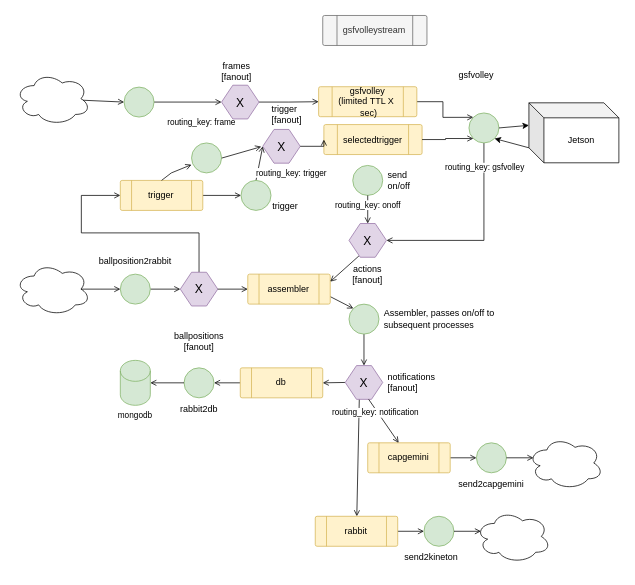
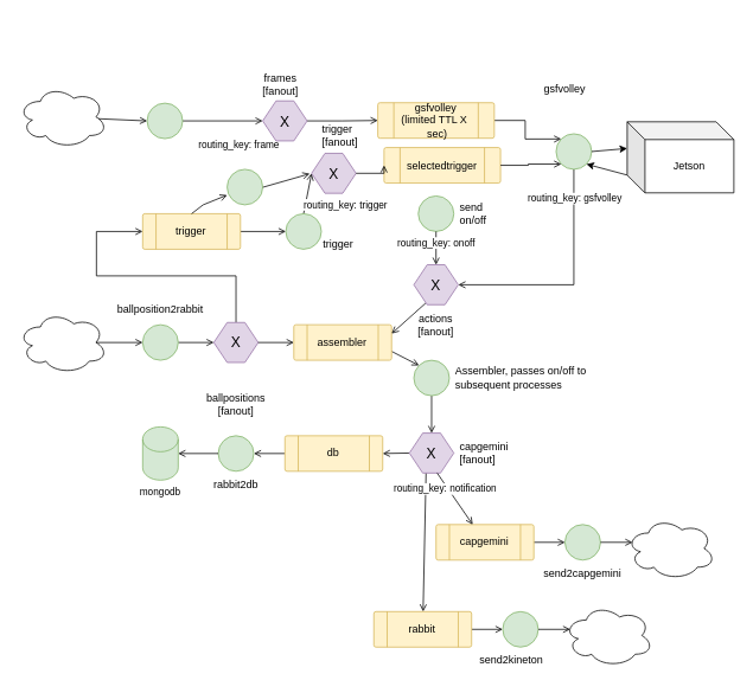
  <mxCell id="0" />
  <mxCell id="1" parent="0" />
  <mxCell id="2" value="" style="shape=connector;rounded=0;orthogonalLoop=1;jettySize=auto;html=1;exitX=0.5;exitY=0;exitDx=0;exitDy=0;entryX=0;entryY=0.5;entryDx=0;entryDy=0;strokeColor=default;align=center;verticalAlign=middle;fontFamily=Helvetica;fontSize=11;fontColor=default;labelBackgroundColor=default;endArrow=open;endFill=0;textDirection=ltr;" parent="1" source="3" target="26" edge="1"><mxGeometry x="0.449" y="-4" relative="1" as="geometry"><mxPoint as="offset" /><Array as="points"><mxPoint x="265" y="310" /><mxPoint x="108" y="310" /><mxPoint x="108" y="260" /></Array></mxGeometry></mxCell>
  <mxCell id="3" value="X" style="shape=hexagon;perimeter=hexagonPerimeter2;whiteSpace=wrap;html=1;fixedSize=1;fillColor=#e1d5e7;strokeColor=#9673a6;fontSize=16;size=15;" parent="1" vertex="1"><mxGeometry x="240" y="362.5" width="50" height="45" as="geometry" /></mxCell>
  <mxCell id="4" style="edgeStyle=orthogonalEdgeStyle;shape=connector;rounded=0;orthogonalLoop=1;jettySize=auto;html=1;exitX=1;exitY=0.5;exitDx=0;exitDy=0;entryX=0;entryY=0;entryDx=0;entryDy=0;strokeColor=default;align=center;verticalAlign=middle;fontFamily=Helvetica;fontSize=11;fontColor=default;labelBackgroundColor=default;endArrow=open;endFill=0;" parent="1" source="5" target="7" edge="1"><mxGeometry relative="1" as="geometry" /></mxCell>
  <mxCell id="5" value="gsfvolley&lt;div&gt;(limited TTL X&amp;nbsp; &amp;nbsp;sec)&lt;/div&gt;" style="verticalLabelPosition=middle;verticalAlign=middle;html=1;shape=process;whiteSpace=wrap;rounded=1;size=0.14;arcSize=6;fillColor=#fff2cc;strokeColor=#d6b656;labelPosition=center;align=center;" parent="1" vertex="1"><mxGeometry x="424.5" y="115" width="131" height="40" as="geometry" /></mxCell>
  <mxCell id="6" value="routing_key: gsfvolley" style="edgeStyle=orthogonalEdgeStyle;shape=connector;rounded=0;orthogonalLoop=1;jettySize=auto;html=1;exitX=0.5;exitY=1;exitDx=0;exitDy=0;strokeColor=default;align=center;verticalAlign=middle;fontFamily=Helvetica;fontSize=11;fontColor=default;labelBackgroundColor=default;endArrow=open;endFill=0;entryX=1;entryY=0.5;entryDx=0;entryDy=0;" parent="1" source="7" target="59" edge="1"><mxGeometry x="-0.748" y="1" relative="1" as="geometry"><mxPoint x="560" y="380" as="targetPoint" /><mxPoint as="offset" /></mxGeometry></mxCell>
  <mxCell id="7" value="" style="ellipse;whiteSpace=wrap;html=1;aspect=fixed;fillColor=#d5e8d4;strokeColor=#82b366;labelPosition=center;verticalLabelPosition=middle;align=center;verticalAlign=middle;container=0;labelBackgroundColor=none;" parent="1" vertex="1"><mxGeometry x="625" y="150" width="40" height="40" as="geometry" /></mxCell>
  <mxCell id="8" value="routing_key: frame" style="shape=connector;rounded=0;orthogonalLoop=1;jettySize=auto;html=1;exitX=1;exitY=0.5;exitDx=0;exitDy=0;strokeColor=default;align=center;verticalAlign=top;fontFamily=Helvetica;fontSize=11;fontColor=default;labelBackgroundColor=default;endArrow=open;endFill=0;labelPosition=center;verticalLabelPosition=bottom;entryX=0;entryY=0.5;entryDx=0;entryDy=0;" parent="1" source="9" target="56" edge="1"><mxGeometry x="0.4" y="-12" relative="1" as="geometry"><mxPoint x="295" y="137.5" as="targetPoint" /><mxPoint y="1" as="offset" /></mxGeometry></mxCell>
  <mxCell id="9" value="" style="ellipse;whiteSpace=wrap;html=1;aspect=fixed;fillColor=#d5e8d4;strokeColor=#82b366;labelPosition=center;verticalLabelPosition=middle;align=center;verticalAlign=middle;labelBackgroundColor=none;" parent="1" vertex="1"><mxGeometry x="165" y="115.5" width="40" height="40" as="geometry" /></mxCell>
  <mxCell id="10" style="edgeStyle=orthogonalEdgeStyle;shape=connector;rounded=0;orthogonalLoop=1;jettySize=auto;html=1;exitX=1;exitY=0.5;exitDx=0;exitDy=0;entryX=0;entryY=0.5;entryDx=0;entryDy=0;strokeColor=default;align=center;verticalAlign=middle;fontFamily=Helvetica;fontSize=11;fontColor=default;labelBackgroundColor=default;endArrow=open;endFill=0;" parent="1" source="11" target="3" edge="1"><mxGeometry relative="1" as="geometry" /></mxCell>
  <mxCell id="11" value="" style="ellipse;whiteSpace=wrap;html=1;aspect=fixed;fillColor=#d5e8d4;strokeColor=#82b366;labelPosition=center;verticalLabelPosition=middle;align=center;verticalAlign=middle;" parent="1" vertex="1"><mxGeometry x="160" y="365" width="40" height="40" as="geometry" /></mxCell>
  <mxCell id="12" value="ballposition2rabbit" style="text;html=1;align=center;verticalAlign=middle;whiteSpace=wrap;rounded=0;" parent="1" vertex="1"><mxGeometry x="150" y="332.5" width="60" height="30" as="geometry" /></mxCell>
  <mxCell id="13" value="gsfvolley" style="text;html=1;align=center;verticalAlign=middle;whiteSpace=wrap;rounded=0;" parent="1" vertex="1"><mxGeometry x="585" y="85" width="100" height="30" as="geometry" /></mxCell>
  <mxCell id="14" style="rounded=0;orthogonalLoop=1;jettySize=auto;html=1;exitX=0.806;exitY=0.523;exitDx=0;exitDy=0;exitPerimeter=0;entryX=0;entryY=0.5;entryDx=0;entryDy=0;endArrow=open;endFill=0;" parent="1" source="15" target="9" edge="1"><mxGeometry relative="1" as="geometry"><mxPoint x="112.5" y="137.5" as="sourcePoint" /></mxGeometry></mxCell>
  <mxCell id="15" value="" style="ellipse;shape=cloud;whiteSpace=wrap;html=1;" parent="1" vertex="1"><mxGeometry x="20" y="96" width="100" height="70" as="geometry" /></mxCell>
  <mxCell id="16" style="edgeStyle=orthogonalEdgeStyle;shape=connector;rounded=0;orthogonalLoop=1;jettySize=auto;html=1;exitX=0.875;exitY=0.5;exitDx=0;exitDy=0;exitPerimeter=0;strokeColor=default;align=center;verticalAlign=middle;fontFamily=Helvetica;fontSize=11;fontColor=default;labelBackgroundColor=default;endArrow=open;endFill=0;" parent="1" source="17" target="11" edge="1"><mxGeometry relative="1" as="geometry" /></mxCell>
  <mxCell id="17" value="" style="ellipse;shape=cloud;whiteSpace=wrap;html=1;" parent="1" vertex="1"><mxGeometry x="20" y="350" width="100" height="70" as="geometry" /></mxCell>
  <mxCell id="18" style="shape=connector;rounded=0;orthogonalLoop=1;jettySize=auto;html=1;exitX=1;exitY=0.75;exitDx=0;exitDy=0;entryX=0;entryY=0;entryDx=0;entryDy=0;strokeColor=default;align=center;verticalAlign=middle;fontFamily=Helvetica;fontSize=11;fontColor=default;labelBackgroundColor=default;endArrow=open;endFill=0;" parent="1" source="19" target="21" edge="1"><mxGeometry relative="1" as="geometry"><mxPoint x="415" y="385" as="sourcePoint" /></mxGeometry></mxCell>
  <mxCell id="19" value="assembler" style="verticalLabelPosition=middle;verticalAlign=middle;html=1;shape=process;whiteSpace=wrap;rounded=1;size=0.14;arcSize=6;fillColor=#fff2cc;strokeColor=#d6b656;labelPosition=center;align=center;" parent="1" vertex="1"><mxGeometry x="330" y="365" width="110" height="40" as="geometry" /></mxCell>
  <mxCell id="20" style="edgeStyle=none;shape=connector;rounded=0;orthogonalLoop=1;jettySize=auto;html=1;exitX=0.5;exitY=1;exitDx=0;exitDy=0;entryX=0.5;entryY=0;entryDx=0;entryDy=0;strokeColor=default;align=center;verticalAlign=middle;fontFamily=Helvetica;fontSize=11;fontColor=default;labelBackgroundColor=default;endArrow=open;endFill=0;" parent="1" source="21" target="30" edge="1"><mxGeometry relative="1" as="geometry" /></mxCell>
  <mxCell id="21" value="" style="ellipse;whiteSpace=wrap;html=1;aspect=fixed;fillColor=#d5e8d4;strokeColor=#82b366;labelPosition=center;verticalLabelPosition=middle;align=center;verticalAlign=middle;container=0;labelBackgroundColor=none;" parent="1" vertex="1"><mxGeometry x="465" y="405" width="40" height="40" as="geometry" /></mxCell>
  <mxCell id="22" value="Assembler, passes on/off to subsequent processes" style="text;html=1;align=left;verticalAlign=middle;whiteSpace=wrap;rounded=0;" parent="1" vertex="1"><mxGeometry x="510" y="410" width="170" height="30" as="geometry" /></mxCell>
  <mxCell id="23" value="routing_key: trigger" style="edgeStyle=none;shape=connector;rounded=0;orthogonalLoop=1;jettySize=auto;html=1;exitX=0.5;exitY=0;exitDx=0;exitDy=0;entryX=0;entryY=0.5;entryDx=0;entryDy=0;strokeColor=default;align=center;verticalAlign=middle;fontFamily=Helvetica;fontSize=11;fontColor=default;labelBackgroundColor=default;endArrow=open;endFill=0;" parent="1" source="24" target="62" edge="1"><mxGeometry x="-0.184" y="-44" relative="1" as="geometry"><mxPoint as="offset" /></mxGeometry></mxCell>
  <mxCell id="24" value="" style="ellipse;whiteSpace=wrap;html=1;aspect=fixed;fillColor=#d5e8d4;strokeColor=#82b366;labelPosition=center;verticalLabelPosition=middle;align=center;verticalAlign=middle;container=0;labelBackgroundColor=none;" parent="1" vertex="1"><mxGeometry x="321" y="240" width="40" height="40" as="geometry" /></mxCell>
  <mxCell id="25" style="edgeStyle=none;shape=connector;rounded=0;orthogonalLoop=1;jettySize=auto;html=1;exitX=1;exitY=0.5;exitDx=0;exitDy=0;strokeColor=default;align=center;verticalAlign=middle;fontFamily=Helvetica;fontSize=11;fontColor=default;labelBackgroundColor=default;endArrow=open;endFill=0;entryX=0;entryY=0.5;entryDx=0;entryDy=0;" parent="1" source="26" target="24" edge="1"><mxGeometry relative="1" as="geometry"><mxPoint x="414" y="290" as="sourcePoint" /><mxPoint x="308" y="280" as="targetPoint" /></mxGeometry></mxCell>
  <mxCell id="26" value="trigger" style="verticalLabelPosition=middle;verticalAlign=middle;html=1;shape=process;whiteSpace=wrap;rounded=1;size=0.14;arcSize=6;fillColor=#fff2cc;strokeColor=#d6b656;labelPosition=center;align=center;rotation=0;" parent="1" vertex="1"><mxGeometry x="160" y="240" width="110" height="40" as="geometry" /></mxCell>
  <mxCell id="27" value="ballpositions [fanout]" style="text;html=1;align=center;verticalAlign=middle;whiteSpace=wrap;rounded=0;" parent="1" vertex="1"><mxGeometry x="235" y="440" width="60" height="30" as="geometry" /></mxCell>
  <mxCell id="28" style="edgeStyle=none;shape=connector;rounded=0;orthogonalLoop=1;jettySize=auto;html=1;exitX=0;exitY=0.5;exitDx=0;exitDy=0;entryX=1;entryY=0.5;entryDx=0;entryDy=0;strokeColor=default;align=center;verticalAlign=middle;fontFamily=Helvetica;fontSize=11;fontColor=default;labelBackgroundColor=default;endArrow=open;endFill=0;" parent="1" source="30" target="33" edge="1"><mxGeometry relative="1" as="geometry" /></mxCell>
  <mxCell id="29" value="" style="edgeStyle=none;shape=connector;rounded=0;orthogonalLoop=1;jettySize=auto;html=1;exitX=0.375;exitY=1;exitDx=0;exitDy=0;strokeColor=default;align=center;verticalAlign=middle;fontFamily=Helvetica;fontSize=11;fontColor=default;labelBackgroundColor=default;endArrow=open;endFill=0;" parent="1" source="30" target="45" edge="1"><mxGeometry x="-0.0" relative="1" as="geometry"><mxPoint as="offset" /></mxGeometry></mxCell>
  <mxCell id="30" value="X" style="shape=hexagon;perimeter=hexagonPerimeter2;whiteSpace=wrap;html=1;fixedSize=1;fillColor=#e1d5e7;strokeColor=#9673a6;fontSize=16;size=15;" parent="1" vertex="1"><mxGeometry x="460" y="487" width="50" height="45" as="geometry" /></mxCell>
- <mxCell id="31" value="notifications [fanout]" style="text;html=1;align=left;verticalAlign=middle;whiteSpace=wrap;rounded=0;" parent="1" vertex="1"><mxGeometry x="515" y="494.5" width="60" height="30" as="geometry" /></mxCell>
+ <mxCell id="31" value="capgemini [fanout]" style="text;html=1;align=left;verticalAlign=middle;whiteSpace=wrap;rounded=0;" parent="1" vertex="1"><mxGeometry x="515" y="494.5" width="60" height="30" as="geometry" /></mxCell>
  <mxCell id="32" style="edgeStyle=none;shape=connector;rounded=0;orthogonalLoop=1;jettySize=auto;html=1;exitX=0;exitY=0.5;exitDx=0;exitDy=0;entryX=1;entryY=0.5;entryDx=0;entryDy=0;strokeColor=default;align=center;verticalAlign=middle;fontFamily=Helvetica;fontSize=11;fontColor=default;labelBackgroundColor=default;endArrow=open;endFill=0;" parent="1" source="33" target="35" edge="1"><mxGeometry relative="1" as="geometry" /></mxCell>
  <mxCell id="33" value="db" style="verticalLabelPosition=middle;verticalAlign=middle;html=1;shape=process;whiteSpace=wrap;rounded=1;size=0.14;arcSize=6;fillColor=#fff2cc;strokeColor=#d6b656;labelPosition=center;align=center;" parent="1" vertex="1"><mxGeometry x="320" y="490" width="110" height="40" as="geometry" /></mxCell>
  <mxCell id="34" value="mongodb" style="shape=cylinder3;whiteSpace=wrap;html=1;boundedLbl=1;backgroundOutline=1;size=14;fontFamily=Helvetica;fontSize=11;labelBackgroundColor=default;fillColor=#d5e8d4;strokeColor=#82b366;labelPosition=center;verticalLabelPosition=bottom;align=center;verticalAlign=top;" parent="1" vertex="1"><mxGeometry x="160" y="480" width="40" height="60" as="geometry" /></mxCell>
  <mxCell id="35" value="" style="ellipse;whiteSpace=wrap;html=1;aspect=fixed;fillColor=#d5e8d4;strokeColor=#82b366;labelPosition=center;verticalLabelPosition=middle;align=center;verticalAlign=middle;" parent="1" vertex="1"><mxGeometry x="245" y="490" width="40" height="40" as="geometry" /></mxCell>
  <mxCell id="36" style="edgeStyle=none;shape=connector;rounded=0;orthogonalLoop=1;jettySize=auto;html=1;exitX=0;exitY=0.5;exitDx=0;exitDy=0;entryX=1;entryY=0.5;entryDx=0;entryDy=0;entryPerimeter=0;strokeColor=default;align=center;verticalAlign=middle;fontFamily=Helvetica;fontSize=11;fontColor=default;labelBackgroundColor=default;endArrow=open;endFill=0;" parent="1" source="35" target="34" edge="1"><mxGeometry relative="1" as="geometry" /></mxCell>
  <mxCell id="37" value="rabbit2db" style="text;html=1;align=center;verticalAlign=middle;whiteSpace=wrap;rounded=0;" parent="1" vertex="1"><mxGeometry x="235" y="530" width="60" height="30" as="geometry" /></mxCell>
  <mxCell id="38" style="edgeStyle=none;shape=connector;rounded=0;orthogonalLoop=1;jettySize=auto;html=1;exitX=1;exitY=0.5;exitDx=0;exitDy=0;entryX=0;entryY=0.5;entryDx=0;entryDy=0;strokeColor=default;align=center;verticalAlign=middle;fontFamily=Helvetica;fontSize=11;fontColor=default;labelBackgroundColor=default;endArrow=open;endFill=0;" parent="1" source="39" target="40" edge="1"><mxGeometry relative="1" as="geometry" /></mxCell>
  <mxCell id="39" value="capgemini" style="verticalLabelPosition=middle;verticalAlign=middle;html=1;shape=process;whiteSpace=wrap;rounded=1;size=0.14;arcSize=6;fillColor=#fff2cc;strokeColor=#d6b656;labelPosition=center;align=center;" parent="1" vertex="1"><mxGeometry x="490" y="590" width="110" height="40" as="geometry" /></mxCell>
  <mxCell id="40" value="" style="ellipse;whiteSpace=wrap;html=1;aspect=fixed;fillColor=#d5e8d4;strokeColor=#82b366;labelPosition=center;verticalLabelPosition=middle;align=center;verticalAlign=middle;" parent="1" vertex="1"><mxGeometry x="635" y="590" width="40" height="40" as="geometry" /></mxCell>
  <mxCell id="41" value="send2capgemini" style="text;html=1;align=center;verticalAlign=middle;whiteSpace=wrap;rounded=0;" parent="1" vertex="1"><mxGeometry x="625" y="630" width="60" height="30" as="geometry" /></mxCell>
  <mxCell id="42" value="" style="ellipse;shape=cloud;whiteSpace=wrap;html=1;" parent="1" vertex="1"><mxGeometry x="704" y="582" width="100" height="70" as="geometry" /></mxCell>
  <mxCell id="43" style="edgeStyle=none;shape=connector;rounded=0;orthogonalLoop=1;jettySize=auto;html=1;exitX=1;exitY=0.5;exitDx=0;exitDy=0;entryX=0.07;entryY=0.4;entryDx=0;entryDy=0;entryPerimeter=0;strokeColor=default;align=center;verticalAlign=middle;fontFamily=Helvetica;fontSize=11;fontColor=default;labelBackgroundColor=default;endArrow=open;endFill=0;" parent="1" source="40" target="42" edge="1"><mxGeometry relative="1" as="geometry" /></mxCell>
  <mxCell id="44" style="edgeStyle=none;shape=connector;rounded=0;orthogonalLoop=1;jettySize=auto;html=1;exitX=1;exitY=0.5;exitDx=0;exitDy=0;entryX=0;entryY=0.5;entryDx=0;entryDy=0;strokeColor=default;align=center;verticalAlign=middle;fontFamily=Helvetica;fontSize=11;fontColor=default;labelBackgroundColor=default;endArrow=open;endFill=0;" parent="1" source="45" target="46" edge="1"><mxGeometry relative="1" as="geometry" /></mxCell>
  <mxCell id="45" value="rabbit" style="verticalLabelPosition=middle;verticalAlign=middle;html=1;shape=process;whiteSpace=wrap;rounded=1;size=0.14;arcSize=6;fillColor=#fff2cc;strokeColor=#d6b656;labelPosition=center;align=center;" parent="1" vertex="1"><mxGeometry x="420" y="688" width="110" height="40" as="geometry" /></mxCell>
  <mxCell id="46" value="" style="ellipse;whiteSpace=wrap;html=1;aspect=fixed;fillColor=#d5e8d4;strokeColor=#82b366;labelPosition=center;verticalLabelPosition=middle;align=center;verticalAlign=middle;" parent="1" vertex="1"><mxGeometry x="565" y="688" width="40" height="40" as="geometry" /></mxCell>
  <mxCell id="47" value="send2kineton" style="text;html=1;align=center;verticalAlign=middle;whiteSpace=wrap;rounded=0;" parent="1" vertex="1"><mxGeometry x="545" y="728" width="60" height="30" as="geometry" /></mxCell>
  <mxCell id="48" value="" style="ellipse;shape=cloud;whiteSpace=wrap;html=1;" parent="1" vertex="1"><mxGeometry x="634" y="680" width="100" height="70" as="geometry" /></mxCell>
  <mxCell id="49" style="edgeStyle=none;shape=connector;rounded=0;orthogonalLoop=1;jettySize=auto;html=1;exitX=1;exitY=0.5;exitDx=0;exitDy=0;entryX=0.07;entryY=0.4;entryDx=0;entryDy=0;entryPerimeter=0;strokeColor=default;align=center;verticalAlign=middle;fontFamily=Helvetica;fontSize=11;fontColor=default;labelBackgroundColor=default;endArrow=open;endFill=0;" parent="1" source="46" target="48" edge="1"><mxGeometry relative="1" as="geometry" /></mxCell>
  <mxCell id="50" value="" style="ellipse;whiteSpace=wrap;html=1;aspect=fixed;fillColor=#d5e8d4;strokeColor=#82b366;labelPosition=center;verticalLabelPosition=middle;align=center;verticalAlign=middle;" parent="1" vertex="1"><mxGeometry x="470" y="220" width="40" height="40" as="geometry" /></mxCell>
  <mxCell id="51" value="send on/off" style="text;html=1;align=left;verticalAlign=middle;whiteSpace=wrap;rounded=0;" parent="1" vertex="1"><mxGeometry x="515" y="225" width="40" height="30" as="geometry" /></mxCell>
  <mxCell id="52" value="routing_key: notification" style="edgeStyle=none;shape=connector;rounded=0;orthogonalLoop=1;jettySize=auto;html=1;exitX=0.625;exitY=1;exitDx=0;exitDy=0;strokeColor=default;align=center;verticalAlign=middle;fontFamily=Helvetica;fontSize=11;fontColor=default;labelBackgroundColor=default;endArrow=open;endFill=0;" parent="1" source="30" target="39" edge="1"><mxGeometry x="-0.438" y="-3" relative="1" as="geometry"><mxPoint as="offset" /></mxGeometry></mxCell>
  <mxCell id="53" value="" style="edgeStyle=orthogonalEdgeStyle;shape=connector;rounded=0;orthogonalLoop=1;jettySize=auto;html=1;exitX=1;exitY=0.5;exitDx=0;exitDy=0;entryX=0;entryY=0.5;entryDx=0;entryDy=0;strokeColor=default;align=center;verticalAlign=middle;fontFamily=Helvetica;fontSize=11;fontColor=default;labelBackgroundColor=default;endArrow=open;endFill=0;textDirection=vertical-rl;" parent="1" source="3" target="19" edge="1"><mxGeometry y="25" relative="1" as="geometry"><mxPoint as="offset" /></mxGeometry></mxCell>
  <mxCell id="54" value="routing_key: onoff" style="edgeStyle=none;shape=connector;rounded=0;orthogonalLoop=1;jettySize=auto;html=1;strokeColor=default;align=center;verticalAlign=top;fontFamily=Helvetica;fontSize=11;fontColor=default;labelBackgroundColor=default;endArrow=open;endFill=0;labelPosition=center;verticalLabelPosition=bottom;entryX=0.5;entryY=0;entryDx=0;entryDy=0;exitX=0.5;exitY=1;exitDx=0;exitDy=0;" parent="1" source="50" target="59" edge="1"><mxGeometry x="-1" relative="1" as="geometry"><mxPoint x="545" y="340" as="targetPoint" /><mxPoint x="965" y="337.5" as="sourcePoint" /><mxPoint as="offset" /></mxGeometry></mxCell>
  <mxCell id="55" style="edgeStyle=orthogonalEdgeStyle;shape=connector;rounded=0;orthogonalLoop=1;jettySize=auto;html=1;exitX=1;exitY=0.5;exitDx=0;exitDy=0;entryX=0;entryY=0.5;entryDx=0;entryDy=0;strokeColor=default;align=center;verticalAlign=middle;fontFamily=Helvetica;fontSize=11;fontColor=default;labelBackgroundColor=default;endArrow=open;endFill=0;" parent="1" source="56" target="5" edge="1"><mxGeometry relative="1" as="geometry" /></mxCell>
  <mxCell id="56" value="X" style="shape=hexagon;perimeter=hexagonPerimeter2;whiteSpace=wrap;html=1;fixedSize=1;fillColor=#e1d5e7;strokeColor=#9673a6;fontSize=16;size=15;" parent="1" vertex="1"><mxGeometry x="295" y="113" width="50" height="45" as="geometry" /></mxCell>
  <mxCell id="57" value="frames [fanout]" style="text;html=1;align=center;verticalAlign=middle;whiteSpace=wrap;rounded=0;" parent="1" vertex="1"><mxGeometry x="285" y="80" width="60" height="30" as="geometry" /></mxCell>
  <mxCell id="58" style="shape=connector;rounded=0;orthogonalLoop=1;jettySize=auto;html=1;exitX=0.265;exitY=0.961;exitDx=0;exitDy=0;entryX=1;entryY=0.25;entryDx=0;entryDy=0;strokeColor=default;align=center;verticalAlign=middle;fontFamily=Helvetica;fontSize=11;fontColor=default;labelBackgroundColor=default;endArrow=open;endFill=0;exitPerimeter=0;" parent="1" source="59" target="19" edge="1"><mxGeometry relative="1" as="geometry" /></mxCell>
  <mxCell id="59" value="X" style="shape=hexagon;perimeter=hexagonPerimeter2;whiteSpace=wrap;html=1;fixedSize=1;fillColor=#e1d5e7;strokeColor=#9673a6;fontSize=16;size=15;" parent="1" vertex="1"><mxGeometry x="465" y="297.5" width="50" height="45" as="geometry" /></mxCell>
  <mxCell id="60" value="actions [fanout]" style="text;html=1;align=center;verticalAlign=middle;whiteSpace=wrap;rounded=0;" parent="1" vertex="1"><mxGeometry x="460" y="350" width="60" height="30" as="geometry" /></mxCell>
- <mxCell id="61" value="gsfvolleystream" style="verticalLabelPosition=middle;verticalAlign=middle;html=1;shape=process;whiteSpace=wrap;rounded=1;size=0.14;arcSize=6;fillColor=#f5f5f5;strokeColor=#666666;labelPosition=center;align=center;fontColor=#333333;" parent="1" vertex="1"><mxGeometry x="430" y="20" width="139" height="40" as="geometry" /></mxCell>
  <mxCell id="62" value="X" style="shape=hexagon;perimeter=hexagonPerimeter2;whiteSpace=wrap;html=1;fixedSize=1;fillColor=#e1d5e7;strokeColor=#9673a6;fontSize=16;size=15;" parent="1" vertex="1"><mxGeometry x="350" y="172" width="50" height="45" as="geometry" /></mxCell>
  <mxCell id="63" value="selectedtrigger" style="verticalLabelPosition=middle;verticalAlign=middle;html=1;shape=process;whiteSpace=wrap;rounded=1;size=0.14;arcSize=6;fillColor=#fff2cc;strokeColor=#d6b656;labelPosition=center;align=center;" parent="1" vertex="1"><mxGeometry x="431.5" y="165.5" width="131" height="40" as="geometry" /></mxCell>
  <mxCell id="64" style="edgeStyle=orthogonalEdgeStyle;shape=connector;rounded=0;orthogonalLoop=1;jettySize=auto;html=1;exitX=1;exitY=0.5;exitDx=0;exitDy=0;entryX=0;entryY=1;entryDx=0;entryDy=0;strokeColor=default;align=center;verticalAlign=middle;fontFamily=Helvetica;fontSize=11;fontColor=default;labelBackgroundColor=default;endArrow=open;endFill=0;" parent="1" source="63" target="7" edge="1"><mxGeometry relative="1" as="geometry"><mxPoint x="565" y="145" as="sourcePoint" /><mxPoint x="635" y="180" as="targetPoint" /></mxGeometry></mxCell>
  <mxCell id="65" style="edgeStyle=orthogonalEdgeStyle;shape=connector;rounded=0;orthogonalLoop=1;jettySize=auto;html=1;exitX=1;exitY=0.5;exitDx=0;exitDy=0;strokeColor=default;align=center;verticalAlign=middle;fontFamily=Helvetica;fontSize=11;fontColor=default;labelBackgroundColor=default;endArrow=open;endFill=0;entryX=0;entryY=0.5;entryDx=0;entryDy=0;" parent="1" source="62" target="63" edge="1"><mxGeometry relative="1" as="geometry"><mxPoint x="355" y="148" as="sourcePoint" /><mxPoint x="418" y="210" as="targetPoint" /></mxGeometry></mxCell>
  <mxCell id="66" value="trigger&lt;div&gt;[fanout]&lt;/div&gt;" style="text;html=1;align=left;verticalAlign=middle;whiteSpace=wrap;rounded=0;" parent="1" vertex="1"><mxGeometry x="360" y="136.5" width="60" height="30" as="geometry" /></mxCell>
  <mxCell id="67" value="" style="endArrow=classic;html=1;rounded=0;entryX=0;entryY=0;entryDx=0;entryDy=30;entryPerimeter=0;exitX=1;exitY=0.5;exitDx=0;exitDy=0;" parent="1" source="7" target="68" edge="1"><mxGeometry width="50" height="50" relative="1" as="geometry"><mxPoint x="768" y="390" as="sourcePoint" /><mxPoint x="818" y="340" as="targetPoint" /></mxGeometry></mxCell>
  <mxCell id="68" value="Jetson" style="shape=cube;whiteSpace=wrap;html=1;boundedLbl=1;backgroundOutline=1;darkOpacity=0.05;darkOpacity2=0.1;" parent="1" vertex="1"><mxGeometry x="705" y="136.5" width="120" height="80" as="geometry" /></mxCell>
  <mxCell id="69" value="" style="endArrow=classic;html=1;rounded=0;entryX=1;entryY=1;entryDx=0;entryDy=0;exitX=0;exitY=0;exitDx=0;exitDy=60;exitPerimeter=0;" parent="1" source="68" target="7" edge="1"><mxGeometry width="50" height="50" relative="1" as="geometry"><mxPoint x="675" y="180" as="sourcePoint" /><mxPoint x="715" y="177" as="targetPoint" /></mxGeometry></mxCell>
  <mxCell id="70" value="" style="edgeStyle=none;shape=connector;rounded=0;orthogonalLoop=1;jettySize=auto;html=1;strokeColor=default;align=center;verticalAlign=middle;fontFamily=Helvetica;fontSize=11;fontColor=default;labelBackgroundColor=default;endArrow=open;endFill=0;exitX=0.85;exitY=0.55;exitDx=0;exitDy=0;exitPerimeter=0;" edge="1" parent="1" source="73"><mxGeometry x="-0.752" y="3" relative="1" as="geometry"><mxPoint as="offset" /><mxPoint x="289" y="207" as="sourcePoint" /><mxPoint x="348" y="195" as="targetPoint" /></mxGeometry></mxCell>
  <mxCell id="71" style="edgeStyle=none;shape=connector;rounded=0;orthogonalLoop=1;jettySize=auto;html=1;exitX=0.5;exitY=0;exitDx=0;exitDy=0;strokeColor=default;align=center;verticalAlign=middle;fontFamily=Helvetica;fontSize=11;fontColor=default;labelBackgroundColor=default;endArrow=open;endFill=0;entryX=0;entryY=0.85;entryDx=0;entryDy=0;entryPerimeter=0;" edge="1" parent="1" source="26"><mxGeometry relative="1" as="geometry"><mxPoint x="280" y="270" as="sourcePoint" /><mxPoint x="255" y="219" as="targetPoint" /><Array as="points"><mxPoint x="228" y="230" /></Array></mxGeometry></mxCell>
  <mxCell id="72" value="" style="edgeStyle=none;shape=connector;rounded=0;orthogonalLoop=1;jettySize=auto;html=1;strokeColor=default;align=center;verticalAlign=middle;fontFamily=Helvetica;fontSize=11;fontColor=default;labelBackgroundColor=default;endArrow=open;endFill=0;exitX=0.85;exitY=0.55;exitDx=0;exitDy=0;exitPerimeter=0;" edge="1" parent="1" target="73"><mxGeometry x="-0.752" y="3" relative="1" as="geometry"><mxPoint as="offset" /><mxPoint x="289" y="207" as="sourcePoint" /><mxPoint x="348" y="195" as="targetPoint" /></mxGeometry></mxCell>
  <mxCell id="73" value="" style="ellipse;whiteSpace=wrap;html=1;aspect=fixed;fillColor=#d5e8d4;strokeColor=#82b366;labelPosition=center;verticalLabelPosition=middle;align=center;verticalAlign=middle;container=0;labelBackgroundColor=none;" vertex="1" parent="1"><mxGeometry x="255" y="190" width="40" height="40" as="geometry" /></mxCell>
  <mxCell id="74" value="trigger" style="text;html=1;align=left;verticalAlign=middle;whiteSpace=wrap;rounded=0;" vertex="1" parent="1"><mxGeometry x="361" y="260" width="40" height="30" as="geometry" /></mxCell>
